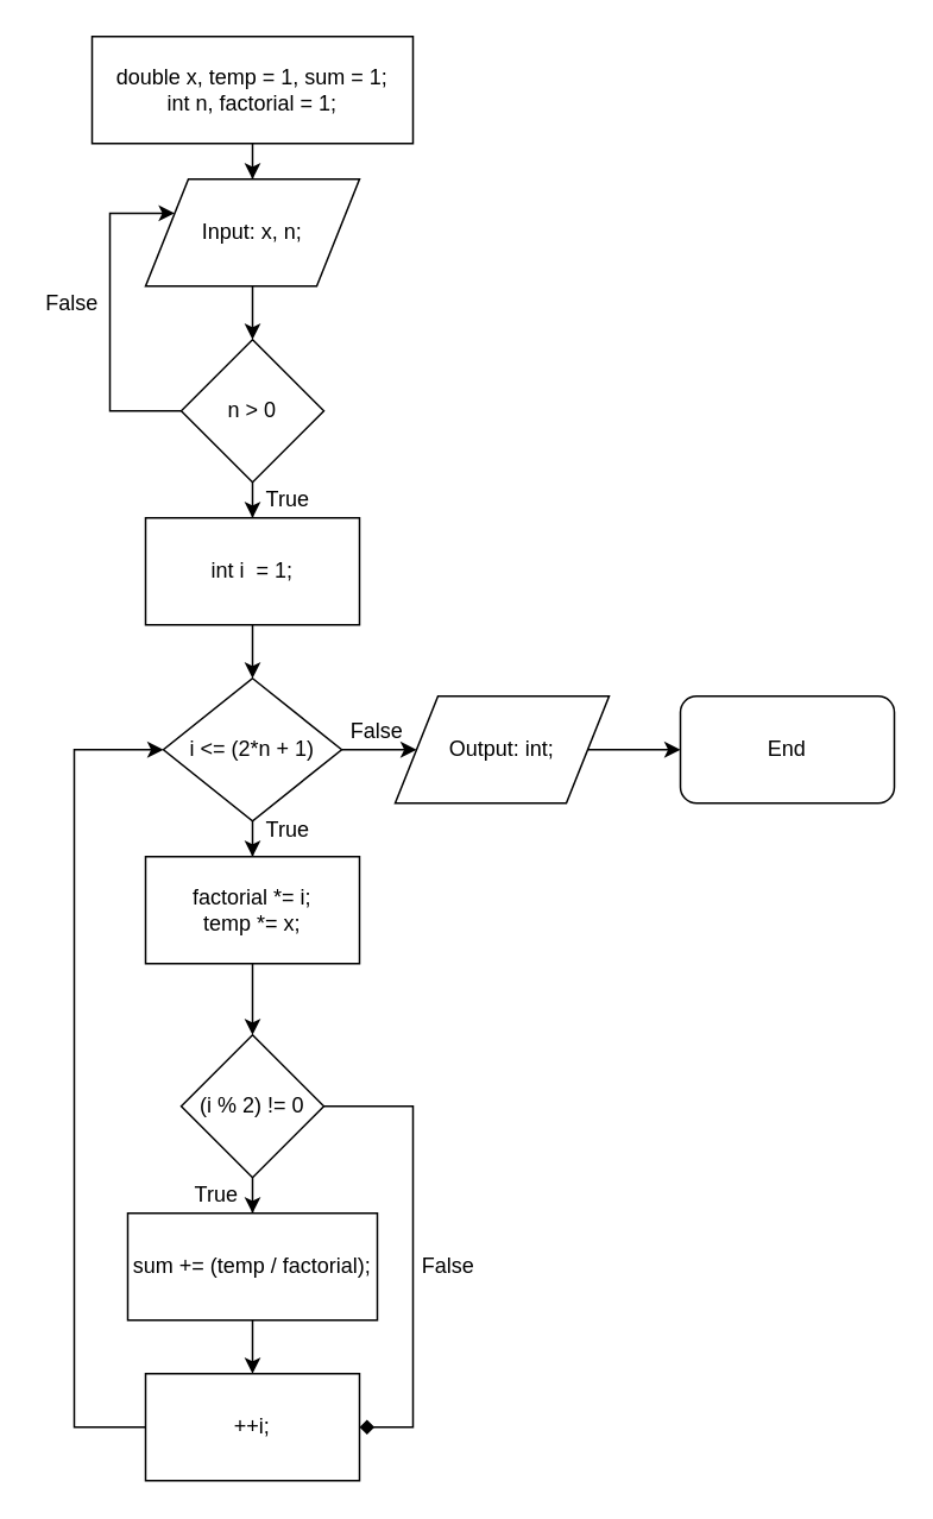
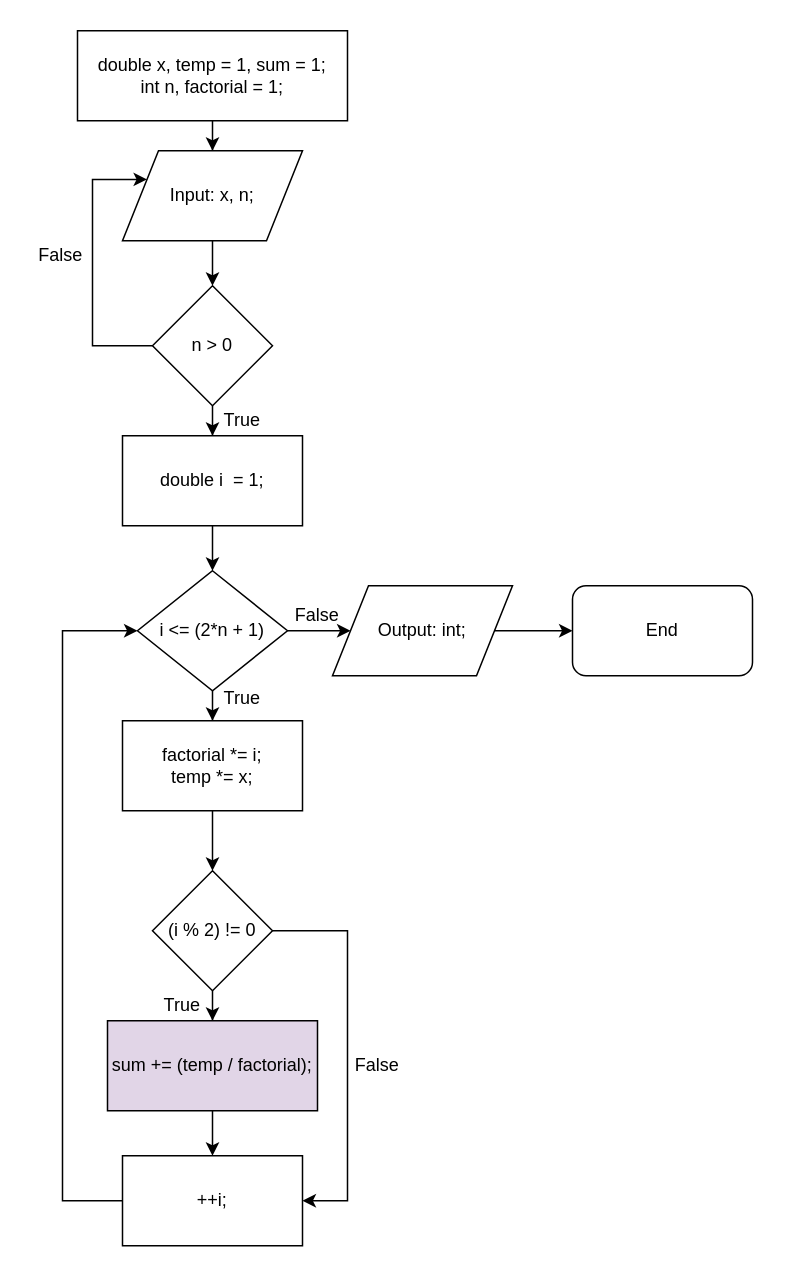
  <mxCell id="0" />
  <mxCell id="1" parent="0" />
  <mxCell id="2" value="" style="edgeStyle=orthogonalEdgeStyle;rounded=0;orthogonalLoop=1;jettySize=auto;html=1;" edge="1" parent="1" source="3" target="5"><mxGeometry relative="1" as="geometry" /></mxCell>
  <mxCell id="3" value="double x, temp = 1, sum = 1;&lt;br&gt;int n, factorial = 1;" style="rounded=0;whiteSpace=wrap;html=1;" vertex="1" parent="1"><mxGeometry x="51" y="20" width="180" height="60" as="geometry" /></mxCell>
  <mxCell id="4" value="" style="edgeStyle=orthogonalEdgeStyle;rounded=0;orthogonalLoop=1;jettySize=auto;html=1;" edge="1" parent="1" source="5" target="8"><mxGeometry relative="1" as="geometry" /></mxCell>
  <mxCell id="5" value="Input: x, n;" style="shape=parallelogram;perimeter=parallelogramPerimeter;whiteSpace=wrap;html=1;" vertex="1" parent="1"><mxGeometry x="81" y="100" width="120" height="60" as="geometry" /></mxCell>
  <mxCell id="6" value="" style="edgeStyle=orthogonalEdgeStyle;rounded=0;orthogonalLoop=1;jettySize=auto;html=1;" edge="1" parent="1" source="8" target="10"><mxGeometry relative="1" as="geometry" /></mxCell>
  <mxCell id="7" value="" style="edgeStyle=orthogonalEdgeStyle;rounded=0;orthogonalLoop=1;jettySize=auto;html=1;entryX=0;entryY=0.25;entryDx=0;entryDy=0;" edge="1" parent="1" source="8" target="5"><mxGeometry relative="1" as="geometry"><mxPoint x="21" y="230" as="targetPoint" /><Array as="points"><mxPoint y="230" x="61" /><mxPoint y="119" x="61" /></Array></mxGeometry></mxCell>
  <mxCell id="8" value="n &amp;gt; 0" style="rhombus;whiteSpace=wrap;html=1;" vertex="1" parent="1"><mxGeometry x="101" y="190" width="80" height="80" as="geometry" /></mxCell>
  <mxCell id="9" value="" style="edgeStyle=orthogonalEdgeStyle;rounded=0;orthogonalLoop=1;jettySize=auto;html=1;" edge="1" parent="1" source="10" target="13"><mxGeometry relative="1" as="geometry" /></mxCell>
- <mxCell id="10" value="int i&amp;nbsp; = 1;" style="rounded=0;whiteSpace=wrap;html=1;" vertex="1" parent="1"><mxGeometry x="81" y="290" width="120" height="60" as="geometry" /></mxCell>
+ <mxCell id="10" value="double i&amp;nbsp; = 1;" style="rounded=0;whiteSpace=wrap;html=1;" vertex="1" parent="1"><mxGeometry x="81" y="290" width="120" height="60" as="geometry" /></mxCell>
  <mxCell id="11" value="" style="edgeStyle=orthogonalEdgeStyle;rounded=0;orthogonalLoop=1;jettySize=auto;html=1;" edge="1" parent="1" source="13" target="22"><mxGeometry relative="1" as="geometry" /></mxCell>
  <mxCell id="12" value="" style="edgeStyle=orthogonalEdgeStyle;rounded=0;orthogonalLoop=1;jettySize=auto;html=1;" edge="1" parent="1" source="13" target="15"><mxGeometry relative="1" as="geometry" /></mxCell>
  <mxCell id="13" value="i &amp;lt;= (2*n + 1)" style="rhombus;whiteSpace=wrap;html=1;" vertex="1" parent="1"><mxGeometry x="91" y="380" width="100" height="80" as="geometry" /></mxCell>
  <mxCell id="14" value="" style="edgeStyle=orthogonalEdgeStyle;rounded=0;orthogonalLoop=1;jettySize=auto;html=1;" edge="1" parent="1" source="15" target="18"><mxGeometry relative="1" as="geometry" /></mxCell>
  <mxCell id="15" value="factorial *= i;&lt;br&gt;temp *= x;" style="rounded=0;whiteSpace=wrap;html=1;" vertex="1" parent="1"><mxGeometry x="81" y="480" width="120" height="60" as="geometry" /></mxCell>
  <mxCell id="16" value="" style="edgeStyle=orthogonalEdgeStyle;rounded=0;orthogonalLoop=1;jettySize=auto;html=1;" edge="1" parent="1" source="18" target="20"><mxGeometry relative="1" as="geometry" /></mxCell>
- <mxCell id="17" value="" style="edgeStyle=orthogonalEdgeStyle;rounded=0;orthogonalLoop=1;jettySize=auto;html=1;entryX=1;entryY=0.5;entryDx=0;entryDy=0;endArrow=diamond;" edge="1" parent="1" source="18" target="28"><mxGeometry relative="1" as="geometry"><mxPoint x="261" y="620" as="targetPoint" /><Array as="points"><mxPoint x="231" y="620" /><mxPoint x="231" y="800" /></Array></mxGeometry></mxCell>
+ <mxCell id="17" value="" style="edgeStyle=orthogonalEdgeStyle;rounded=0;orthogonalLoop=1;jettySize=auto;html=1;entryX=1;entryY=0.5;entryDx=0;entryDy=0;" edge="1" parent="1" source="18" target="28"><mxGeometry relative="1" as="geometry"><mxPoint x="261" y="620" as="targetPoint" /><Array as="points"><mxPoint x="231" y="620" /><mxPoint x="231" y="800" /></Array></mxGeometry></mxCell>
  <mxCell id="18" value="(i % 2) != 0" style="rhombus;whiteSpace=wrap;html=1;" vertex="1" parent="1"><mxGeometry x="101" y="580" width="80" height="80" as="geometry" /></mxCell>
  <mxCell id="19" value="" style="edgeStyle=orthogonalEdgeStyle;rounded=0;orthogonalLoop=1;jettySize=auto;html=1;" edge="1" parent="1" source="20" target="28"><mxGeometry relative="1" as="geometry" /></mxCell>
- <mxCell id="20" value="sum += (temp / factorial);" style="rounded=0;whiteSpace=wrap;html=1;" vertex="1" parent="1"><mxGeometry x="71" y="680" width="140" height="60" as="geometry" /></mxCell>
+ <mxCell id="20" value="sum += (temp / factorial);" style="rounded=0;whiteSpace=wrap;html=1;fillColor=#e1d5e7;" vertex="1" parent="1"><mxGeometry x="71" y="680" width="140" height="60" as="geometry" /></mxCell>
  <mxCell id="21" value="" style="edgeStyle=orthogonalEdgeStyle;rounded=0;orthogonalLoop=1;jettySize=auto;html=1;" edge="1" parent="1" source="22" target="23"><mxGeometry relative="1" as="geometry" /></mxCell>
  <mxCell id="22" value="Output: int;" style="shape=parallelogram;perimeter=parallelogramPerimeter;whiteSpace=wrap;html=1;" vertex="1" parent="1"><mxGeometry x="221" y="390" width="120" height="60" as="geometry" /></mxCell>
  <mxCell id="23" value="End" style="rounded=1;whiteSpace=wrap;html=1;" vertex="1" parent="1"><mxGeometry x="381" y="390" width="120" height="60" as="geometry" /></mxCell>
  <mxCell id="24" value="True" style="text;html=1;strokeColor=none;fillColor=none;align=center;verticalAlign=middle;whiteSpace=wrap;rounded=0;" vertex="1" parent="1"><mxGeometry x="141" y="270" width="40" height="20" as="geometry" /></mxCell>
  <mxCell id="25" value="False" style="text;html=1;strokeColor=none;fillColor=none;align=center;verticalAlign=middle;whiteSpace=wrap;rounded=0;" vertex="1" parent="1"><mxGeometry x="20" y="160" width="40" height="20" as="geometry" /></mxCell>
  <mxCell id="26" value="False" style="text;html=1;strokeColor=none;fillColor=none;align=center;verticalAlign=middle;whiteSpace=wrap;rounded=0;" vertex="1" parent="1"><mxGeometry x="191" y="400" width="40" height="20" as="geometry" /></mxCell>
  <mxCell id="27" value="" style="edgeStyle=orthogonalEdgeStyle;rounded=0;orthogonalLoop=1;jettySize=auto;html=1;entryX=0;entryY=0.5;entryDx=0;entryDy=0;" edge="1" parent="1" source="28" target="13"><mxGeometry relative="1" as="geometry"><mxPoint x="1" y="800" as="targetPoint" /><Array as="points"><mxPoint x="41" y="800" /><mxPoint x="41" y="420" /></Array></mxGeometry></mxCell>
  <mxCell id="28" value="++i;" style="rounded=0;whiteSpace=wrap;html=1;" vertex="1" parent="1"><mxGeometry x="81" y="770" width="120" height="60" as="geometry" /></mxCell>
  <mxCell id="29" value="True" style="text;html=1;strokeColor=none;fillColor=none;align=center;verticalAlign=middle;whiteSpace=wrap;rounded=0;" vertex="1" parent="1"><mxGeometry x="141" y="455" width="40" height="20" as="geometry" /></mxCell>
  <mxCell id="30" value="True" style="text;html=1;strokeColor=none;fillColor=none;align=center;verticalAlign=middle;whiteSpace=wrap;rounded=0;" vertex="1" parent="1"><mxGeometry x="101" y="660" width="40" height="20" as="geometry" /></mxCell>
  <mxCell id="31" value="False" style="text;html=1;strokeColor=none;fillColor=none;align=center;verticalAlign=middle;whiteSpace=wrap;rounded=0;" vertex="1" parent="1"><mxGeometry x="231" y="700" width="40" height="20" as="geometry" /></mxCell>
